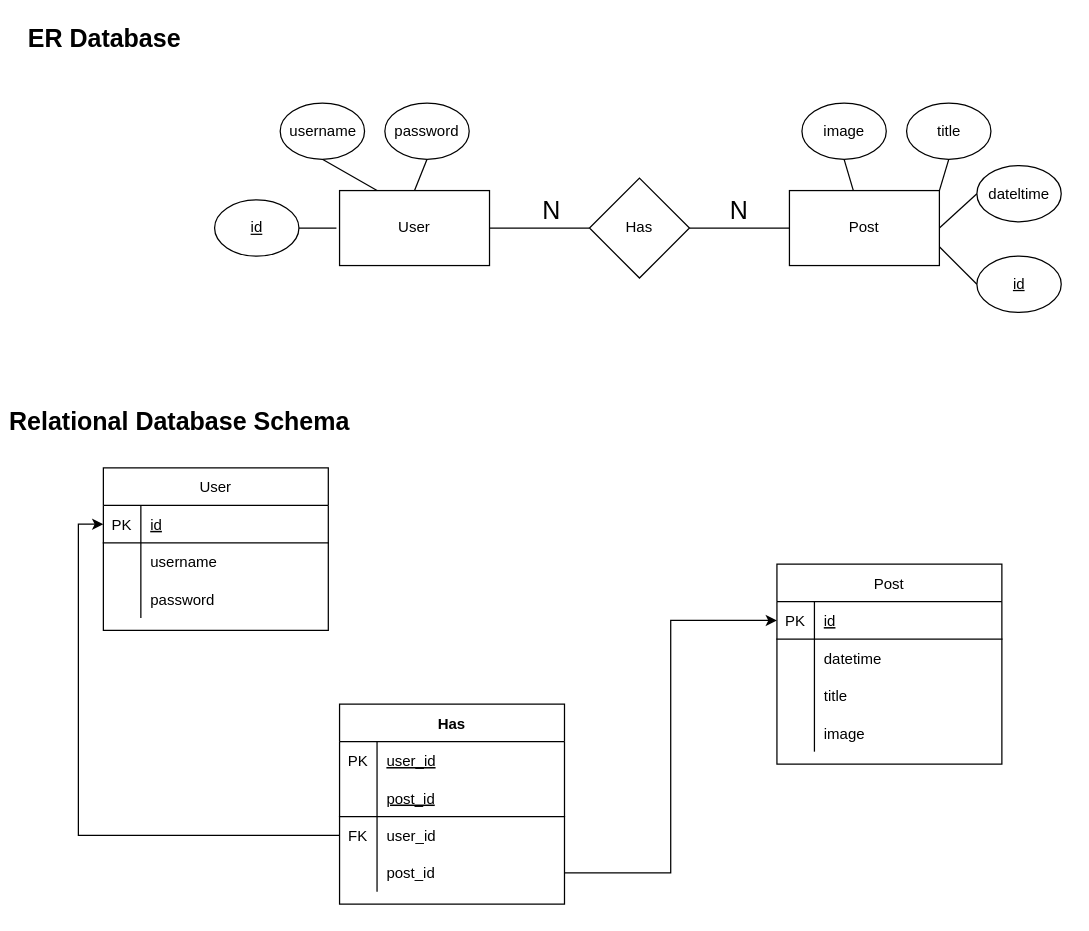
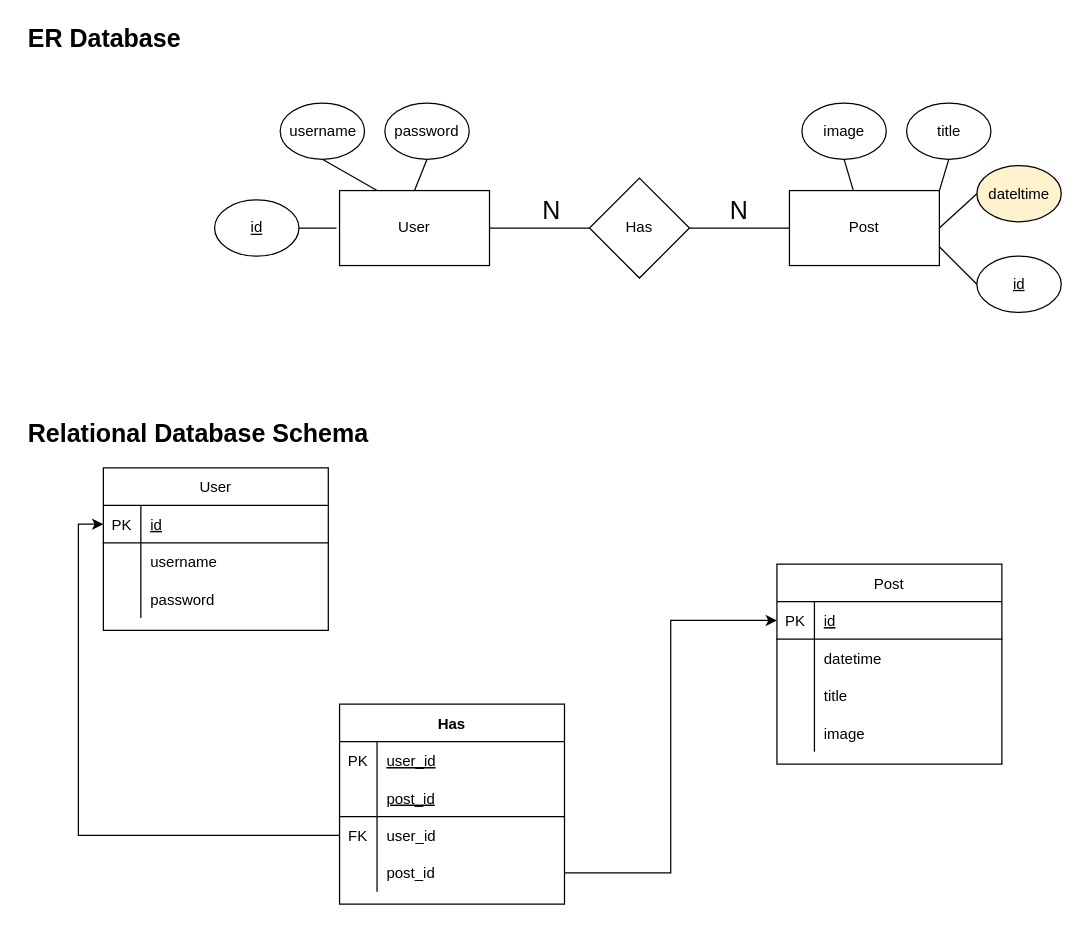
  <mxCell id="0" />
  <mxCell id="1" parent="0" />
  <mxCell id="2" value="ER Database" style="text;html=1;strokeColor=none;fillColor=none;align=left;verticalAlign=middle;whiteSpace=wrap;rounded=0;shadow=0;fontSize=20;fontStyle=1" parent="1" vertex="1"><mxGeometry x="20.25" y="20" width="160" height="20" as="geometry" /></mxCell>
- <mxCell id="3" value="Relational Database Schema" style="text;html=1;strokeColor=none;fillColor=none;align=left;verticalAlign=middle;whiteSpace=wrap;rounded=0;shadow=0;fontSize=20;fontStyle=1" parent="1" vertex="1"><mxGeometry x="5.25" y="326" width="287.5" height="20" as="geometry" /></mxCell>
+ <mxCell id="3" value="Relational Database Schema" style="text;html=1;strokeColor=none;fillColor=none;align=left;verticalAlign=middle;whiteSpace=wrap;rounded=0;shadow=0;fontSize=20;fontStyle=1" parent="1" vertex="1"><mxGeometry x="20.25" y="336" width="287.5" height="20" as="geometry" /></mxCell>
  <mxCell id="4" style="edgeStyle=none;rounded=0;orthogonalLoop=1;jettySize=auto;html=1;exitX=1;exitY=0.5;exitDx=0;exitDy=0;entryX=0;entryY=0.5;entryDx=0;entryDy=0;endArrow=none;endFill=0;" parent="1" source="5" target="10" edge="1"><mxGeometry relative="1" as="geometry" /></mxCell>
  <mxCell id="5" value="User" style="rounded=0;whiteSpace=wrap;html=1;" parent="1" vertex="1"><mxGeometry x="271" y="152" width="120" height="60" as="geometry" /></mxCell>
  <mxCell id="6" style="rounded=0;orthogonalLoop=1;jettySize=auto;html=1;exitX=0.5;exitY=1;exitDx=0;exitDy=0;entryX=0.25;entryY=0;entryDx=0;entryDy=0;endArrow=none;endFill=0;" parent="1" source="7" target="5" edge="1"><mxGeometry relative="1" as="geometry" /></mxCell>
  <mxCell id="7" value="username" style="ellipse;whiteSpace=wrap;html=1;fontStyle=0" parent="1" vertex="1"><mxGeometry x="223.5" y="82" width="67.5" height="45" as="geometry" /></mxCell>
  <mxCell id="8" style="edgeStyle=none;rounded=0;orthogonalLoop=1;jettySize=auto;html=1;exitX=0.5;exitY=1;exitDx=0;exitDy=0;entryX=0.5;entryY=0;entryDx=0;entryDy=0;endArrow=none;endFill=0;" parent="1" source="9" target="5" edge="1"><mxGeometry relative="1" as="geometry" /></mxCell>
  <mxCell id="9" value="password" style="ellipse;whiteSpace=wrap;html=1;fontStyle=0" parent="1" vertex="1"><mxGeometry x="307.25" y="82" width="67.5" height="45" as="geometry" /></mxCell>
  <mxCell id="10" value="Has" style="rhombus;whiteSpace=wrap;html=1;" parent="1" vertex="1"><mxGeometry x="471" y="142" width="80" height="80" as="geometry" /></mxCell>
  <mxCell id="11" style="edgeStyle=none;rounded=0;orthogonalLoop=1;jettySize=auto;html=1;exitX=0;exitY=0.5;exitDx=0;exitDy=0;entryX=1;entryY=0.5;entryDx=0;entryDy=0;endArrow=none;endFill=0;" parent="1" source="12" target="10" edge="1"><mxGeometry relative="1" as="geometry" /></mxCell>
  <mxCell id="12" value="Post" style="rounded=0;whiteSpace=wrap;html=1;" parent="1" vertex="1"><mxGeometry x="631" y="152" width="120" height="60" as="geometry" /></mxCell>
  <mxCell id="13" style="edgeStyle=none;rounded=0;orthogonalLoop=1;jettySize=auto;html=1;exitX=0.5;exitY=1;exitDx=0;exitDy=0;endArrow=none;endFill=0;" parent="1" source="14" target="12" edge="1"><mxGeometry relative="1" as="geometry" /></mxCell>
  <mxCell id="14" value="image" style="ellipse;whiteSpace=wrap;html=1;fontStyle=0" parent="1" vertex="1"><mxGeometry x="641" y="82" width="67.5" height="45" as="geometry" /></mxCell>
  <mxCell id="15" style="edgeStyle=none;rounded=0;orthogonalLoop=1;jettySize=auto;html=1;exitX=0.5;exitY=1;exitDx=0;exitDy=0;entryX=1;entryY=0;entryDx=0;entryDy=0;endArrow=none;endFill=0;" parent="1" source="16" target="12" edge="1"><mxGeometry relative="1" as="geometry" /></mxCell>
  <mxCell id="16" value="title" style="ellipse;whiteSpace=wrap;html=1;fontStyle=0" parent="1" vertex="1"><mxGeometry x="724.75" y="82" width="67.5" height="45" as="geometry" /></mxCell>
  <mxCell id="17" style="edgeStyle=none;rounded=0;orthogonalLoop=1;jettySize=auto;html=1;exitX=0;exitY=0.5;exitDx=0;exitDy=0;entryX=1;entryY=0.5;entryDx=0;entryDy=0;endArrow=none;endFill=0;" parent="1" source="18" target="12" edge="1"><mxGeometry relative="1" as="geometry" /></mxCell>
- <mxCell id="18" value="dateltime" style="ellipse;whiteSpace=wrap;html=1;fontStyle=0" parent="1" vertex="1"><mxGeometry x="781" y="132" width="67.5" height="45" as="geometry" /></mxCell>
+ <mxCell id="18" value="dateltime" style="ellipse;whiteSpace=wrap;html=1;fontStyle=0;fillColor=#fff2cc;" parent="1" vertex="1"><mxGeometry x="781" y="132" width="67.5" height="45" as="geometry" /></mxCell>
  <mxCell id="19" value="N" style="text;html=1;strokeColor=none;fillColor=none;align=center;verticalAlign=middle;whiteSpace=wrap;rounded=0;fontSize=20;" parent="1" vertex="1"><mxGeometry x="421" y="157" width="40" height="20" as="geometry" /></mxCell>
  <mxCell id="20" value="N" style="text;html=1;strokeColor=none;fillColor=none;align=center;verticalAlign=middle;whiteSpace=wrap;rounded=0;fontSize=20;" parent="1" vertex="1"><mxGeometry x="571" y="157" width="40" height="20" as="geometry" /></mxCell>
  <mxCell id="21" value="User" style="shape=table;startSize=30;container=1;collapsible=1;childLayout=tableLayout;fixedRows=1;rowLines=0;fontStyle=0;align=center;resizeLast=1;fontSize=12;" parent="1" vertex="1"><mxGeometry x="82" y="374" width="180" height="130" as="geometry" /></mxCell>
  <mxCell id="22" value="" style="shape=partialRectangle;collapsible=0;dropTarget=0;pointerEvents=0;fillColor=none;top=0;left=0;bottom=1;right=0;points=[[0,0.5],[1,0.5]];portConstraint=eastwest;" parent="21" vertex="1"><mxGeometry y="30" width="180" height="30" as="geometry" /></mxCell>
  <mxCell id="23" value="PK" style="shape=partialRectangle;connectable=0;fillColor=none;top=0;left=0;bottom=0;right=0;fontStyle=0;overflow=hidden;" parent="22" vertex="1"><mxGeometry width="30" height="30" as="geometry"><mxRectangle width="30" height="30" as="alternateBounds" /></mxGeometry></mxCell>
  <mxCell id="24" value="id" style="shape=partialRectangle;connectable=0;fillColor=none;top=0;left=0;bottom=0;right=0;align=left;spacingLeft=6;fontStyle=4;overflow=hidden;" parent="22" vertex="1"><mxGeometry x="30" width="150" height="30" as="geometry"><mxRectangle width="150" height="30" as="alternateBounds" /></mxGeometry></mxCell>
  <mxCell id="25" value="" style="shape=partialRectangle;collapsible=0;dropTarget=0;pointerEvents=0;fillColor=none;top=0;left=0;bottom=0;right=0;points=[[0,0.5],[1,0.5]];portConstraint=eastwest;" parent="21" vertex="1"><mxGeometry y="60" width="180" height="30" as="geometry" /></mxCell>
  <mxCell id="26" value="" style="shape=partialRectangle;connectable=0;fillColor=none;top=0;left=0;bottom=0;right=0;editable=1;overflow=hidden;" parent="25" vertex="1"><mxGeometry width="30" height="30" as="geometry"><mxRectangle width="30" height="30" as="alternateBounds" /></mxGeometry></mxCell>
  <mxCell id="27" value="username" style="shape=partialRectangle;connectable=0;fillColor=none;top=0;left=0;bottom=0;right=0;align=left;spacingLeft=6;overflow=hidden;" parent="25" vertex="1"><mxGeometry x="30" width="150" height="30" as="geometry"><mxRectangle width="150" height="30" as="alternateBounds" /></mxGeometry></mxCell>
  <mxCell id="28" value="" style="shape=partialRectangle;collapsible=0;dropTarget=0;pointerEvents=0;fillColor=none;top=0;left=0;bottom=0;right=0;points=[[0,0.5],[1,0.5]];portConstraint=eastwest;" parent="21" vertex="1"><mxGeometry y="90" width="180" height="30" as="geometry" /></mxCell>
  <mxCell id="29" value="" style="shape=partialRectangle;connectable=0;fillColor=none;top=0;left=0;bottom=0;right=0;editable=1;overflow=hidden;" parent="28" vertex="1"><mxGeometry width="30" height="30" as="geometry"><mxRectangle width="30" height="30" as="alternateBounds" /></mxGeometry></mxCell>
  <mxCell id="30" value="password" style="shape=partialRectangle;connectable=0;fillColor=none;top=0;left=0;bottom=0;right=0;align=left;spacingLeft=6;overflow=hidden;" parent="28" vertex="1"><mxGeometry x="30" width="150" height="30" as="geometry"><mxRectangle width="150" height="30" as="alternateBounds" /></mxGeometry></mxCell>
  <mxCell id="31" value="Post" style="shape=table;startSize=30;container=1;collapsible=1;childLayout=tableLayout;fixedRows=1;rowLines=0;fontStyle=0;align=center;resizeLast=1;fontSize=12;" parent="1" vertex="1"><mxGeometry x="621" y="451" width="180" height="160" as="geometry" /></mxCell>
  <mxCell id="32" value="" style="shape=partialRectangle;collapsible=0;dropTarget=0;pointerEvents=0;fillColor=none;top=0;left=0;bottom=1;right=0;points=[[0,0.5],[1,0.5]];portConstraint=eastwest;" parent="31" vertex="1"><mxGeometry y="30" width="180" height="30" as="geometry" /></mxCell>
  <mxCell id="33" value="PK" style="shape=partialRectangle;connectable=0;fillColor=none;top=0;left=0;bottom=0;right=0;fontStyle=0;overflow=hidden;" parent="32" vertex="1"><mxGeometry width="30" height="30" as="geometry"><mxRectangle width="30" height="30" as="alternateBounds" /></mxGeometry></mxCell>
  <mxCell id="34" value="id" style="shape=partialRectangle;connectable=0;fillColor=none;top=0;left=0;bottom=0;right=0;align=left;spacingLeft=6;fontStyle=4;overflow=hidden;" parent="32" vertex="1"><mxGeometry x="30" width="150" height="30" as="geometry"><mxRectangle width="150" height="30" as="alternateBounds" /></mxGeometry></mxCell>
  <mxCell id="35" value="" style="shape=partialRectangle;collapsible=0;dropTarget=0;pointerEvents=0;fillColor=none;top=0;left=0;bottom=0;right=0;points=[[0,0.5],[1,0.5]];portConstraint=eastwest;" parent="31" vertex="1"><mxGeometry y="60" width="180" height="30" as="geometry" /></mxCell>
  <mxCell id="36" value="" style="shape=partialRectangle;connectable=0;fillColor=none;top=0;left=0;bottom=0;right=0;editable=1;overflow=hidden;" parent="35" vertex="1"><mxGeometry width="30" height="30" as="geometry"><mxRectangle width="30" height="30" as="alternateBounds" /></mxGeometry></mxCell>
  <mxCell id="37" value="datetime" style="shape=partialRectangle;connectable=0;fillColor=none;top=0;left=0;bottom=0;right=0;align=left;spacingLeft=6;overflow=hidden;" parent="35" vertex="1"><mxGeometry x="30" width="150" height="30" as="geometry"><mxRectangle width="150" height="30" as="alternateBounds" /></mxGeometry></mxCell>
  <mxCell id="38" value="" style="shape=partialRectangle;collapsible=0;dropTarget=0;pointerEvents=0;fillColor=none;top=0;left=0;bottom=0;right=0;points=[[0,0.5],[1,0.5]];portConstraint=eastwest;" parent="31" vertex="1"><mxGeometry y="90" width="180" height="30" as="geometry" /></mxCell>
  <mxCell id="39" value="" style="shape=partialRectangle;connectable=0;fillColor=none;top=0;left=0;bottom=0;right=0;editable=1;overflow=hidden;" parent="38" vertex="1"><mxGeometry width="30" height="30" as="geometry"><mxRectangle width="30" height="30" as="alternateBounds" /></mxGeometry></mxCell>
  <mxCell id="40" value="title" style="shape=partialRectangle;connectable=0;fillColor=none;top=0;left=0;bottom=0;right=0;align=left;spacingLeft=6;overflow=hidden;" parent="38" vertex="1"><mxGeometry x="30" width="150" height="30" as="geometry"><mxRectangle width="150" height="30" as="alternateBounds" /></mxGeometry></mxCell>
  <mxCell id="41" value="" style="shape=partialRectangle;collapsible=0;dropTarget=0;pointerEvents=0;fillColor=none;top=0;left=0;bottom=0;right=0;points=[[0,0.5],[1,0.5]];portConstraint=eastwest;" parent="31" vertex="1"><mxGeometry y="120" width="180" height="30" as="geometry" /></mxCell>
  <mxCell id="42" value="" style="shape=partialRectangle;connectable=0;fillColor=none;top=0;left=0;bottom=0;right=0;editable=1;overflow=hidden;" parent="41" vertex="1"><mxGeometry width="30" height="30" as="geometry"><mxRectangle width="30" height="30" as="alternateBounds" /></mxGeometry></mxCell>
  <mxCell id="43" value="image" style="shape=partialRectangle;connectable=0;fillColor=none;top=0;left=0;bottom=0;right=0;align=left;spacingLeft=6;overflow=hidden;" parent="41" vertex="1"><mxGeometry x="30" width="150" height="30" as="geometry"><mxRectangle width="150" height="30" as="alternateBounds" /></mxGeometry></mxCell>
  <mxCell id="44" style="edgeStyle=none;rounded=0;orthogonalLoop=1;jettySize=auto;html=1;exitX=1;exitY=0.5;exitDx=0;exitDy=0;fontSize=12;endArrow=none;endFill=0;" parent="1" source="45" edge="1"><mxGeometry relative="1" as="geometry"><mxPoint x="268.5" y="182" as="targetPoint" /></mxGeometry></mxCell>
  <mxCell id="45" value="id" style="ellipse;whiteSpace=wrap;html=1;fontStyle=4" parent="1" vertex="1"><mxGeometry x="171" y="159.5" width="67.5" height="45" as="geometry" /></mxCell>
  <mxCell id="46" style="edgeStyle=none;rounded=0;orthogonalLoop=1;jettySize=auto;html=1;exitX=0;exitY=0.5;exitDx=0;exitDy=0;entryX=1;entryY=0.75;entryDx=0;entryDy=0;fontSize=12;endArrow=none;endFill=0;" parent="1" source="47" target="12" edge="1"><mxGeometry relative="1" as="geometry" /></mxCell>
  <mxCell id="47" value="id" style="ellipse;whiteSpace=wrap;html=1;fontStyle=4" parent="1" vertex="1"><mxGeometry x="781" y="204.5" width="67.5" height="45" as="geometry" /></mxCell>
  <mxCell id="48" value="Has" style="shape=table;startSize=30;container=1;collapsible=1;childLayout=tableLayout;fixedRows=1;rowLines=0;fontStyle=1;align=center;resizeLast=1;fontSize=12;" parent="1" vertex="1"><mxGeometry x="271" y="563" width="180" height="160" as="geometry" /></mxCell>
  <mxCell id="49" value="" style="shape=partialRectangle;collapsible=0;dropTarget=0;pointerEvents=0;fillColor=none;top=0;left=0;bottom=0;right=0;points=[[0,0.5],[1,0.5]];portConstraint=eastwest;fontSize=12;" parent="48" vertex="1"><mxGeometry y="30" width="180" height="30" as="geometry" /></mxCell>
  <mxCell id="50" value="PK" style="shape=partialRectangle;connectable=0;fillColor=none;top=0;left=0;bottom=0;right=0;fontStyle=0;overflow=hidden;" parent="49" vertex="1"><mxGeometry width="30" height="30" as="geometry"><mxRectangle width="30" height="30" as="alternateBounds" /></mxGeometry></mxCell>
  <mxCell id="51" value="user_id" style="shape=partialRectangle;connectable=0;fillColor=none;top=0;left=0;bottom=0;right=0;align=left;spacingLeft=6;fontStyle=4;overflow=hidden;" parent="49" vertex="1"><mxGeometry x="30" width="150" height="30" as="geometry"><mxRectangle width="150" height="30" as="alternateBounds" /></mxGeometry></mxCell>
  <mxCell id="52" value="" style="shape=partialRectangle;collapsible=0;dropTarget=0;pointerEvents=0;fillColor=none;top=0;left=0;bottom=1;right=0;points=[[0,0.5],[1,0.5]];portConstraint=eastwest;" parent="48" vertex="1"><mxGeometry y="60" width="180" height="30" as="geometry" /></mxCell>
  <mxCell id="53" value="" style="shape=partialRectangle;connectable=0;fillColor=none;top=0;left=0;bottom=0;right=0;fontStyle=0;overflow=hidden;" parent="52" vertex="1"><mxGeometry width="30" height="30" as="geometry"><mxRectangle width="30" height="30" as="alternateBounds" /></mxGeometry></mxCell>
  <mxCell id="54" value="post_id" style="shape=partialRectangle;connectable=0;fillColor=none;top=0;left=0;bottom=0;right=0;align=left;spacingLeft=6;fontStyle=4;overflow=hidden;" parent="52" vertex="1"><mxGeometry x="30" width="150" height="30" as="geometry"><mxRectangle width="150" height="30" as="alternateBounds" /></mxGeometry></mxCell>
  <mxCell id="55" value="" style="shape=partialRectangle;collapsible=0;dropTarget=0;pointerEvents=0;fillColor=none;top=0;left=0;bottom=0;right=0;points=[[0,0.5],[1,0.5]];portConstraint=eastwest;" parent="48" vertex="1"><mxGeometry y="90" width="180" height="30" as="geometry" /></mxCell>
  <mxCell id="56" value="FK" style="shape=partialRectangle;connectable=0;fillColor=none;top=0;left=0;bottom=0;right=0;editable=1;overflow=hidden;" parent="55" vertex="1"><mxGeometry width="30" height="30" as="geometry"><mxRectangle width="30" height="30" as="alternateBounds" /></mxGeometry></mxCell>
  <mxCell id="57" value="user_id" style="shape=partialRectangle;connectable=0;fillColor=none;top=0;left=0;bottom=0;right=0;align=left;spacingLeft=6;overflow=hidden;" parent="55" vertex="1"><mxGeometry x="30" width="150" height="30" as="geometry"><mxRectangle width="150" height="30" as="alternateBounds" /></mxGeometry></mxCell>
  <mxCell id="58" value="" style="shape=partialRectangle;collapsible=0;dropTarget=0;pointerEvents=0;fillColor=none;top=0;left=0;bottom=0;right=0;points=[[0,0.5],[1,0.5]];portConstraint=eastwest;" parent="48" vertex="1"><mxGeometry y="120" width="180" height="30" as="geometry" /></mxCell>
  <mxCell id="59" value="" style="shape=partialRectangle;connectable=0;fillColor=none;top=0;left=0;bottom=0;right=0;editable=1;overflow=hidden;" parent="58" vertex="1"><mxGeometry width="30" height="30" as="geometry"><mxRectangle width="30" height="30" as="alternateBounds" /></mxGeometry></mxCell>
  <mxCell id="60" value="post_id" style="shape=partialRectangle;connectable=0;fillColor=none;top=0;left=0;bottom=0;right=0;align=left;spacingLeft=6;overflow=hidden;" parent="58" vertex="1"><mxGeometry x="30" width="150" height="30" as="geometry"><mxRectangle width="150" height="30" as="alternateBounds" /></mxGeometry></mxCell>
  <mxCell id="61" style="edgeStyle=orthogonalEdgeStyle;rounded=0;orthogonalLoop=1;jettySize=auto;html=1;exitX=0;exitY=0.5;exitDx=0;exitDy=0;entryX=0;entryY=0.5;entryDx=0;entryDy=0;fontSize=12;endArrow=classic;endFill=1;" parent="1" source="55" target="22" edge="1"><mxGeometry relative="1" as="geometry" /></mxCell>
  <mxCell id="62" style="edgeStyle=orthogonalEdgeStyle;rounded=0;orthogonalLoop=1;jettySize=auto;html=1;exitX=1;exitY=0.5;exitDx=0;exitDy=0;entryX=0;entryY=0.5;entryDx=0;entryDy=0;fontSize=12;endArrow=classic;endFill=1;" parent="1" source="58" target="32" edge="1"><mxGeometry relative="1" as="geometry" /></mxCell>
